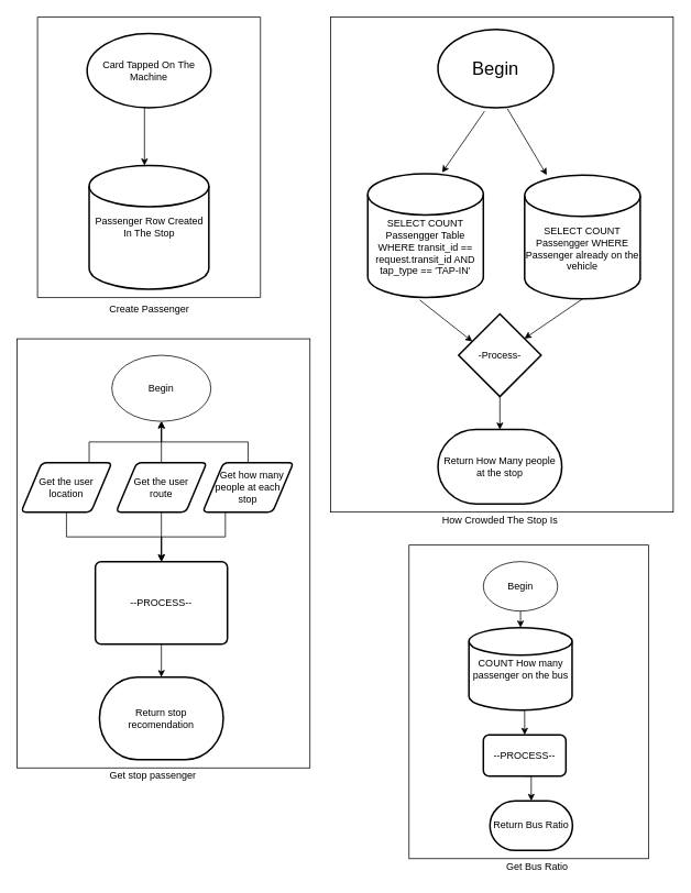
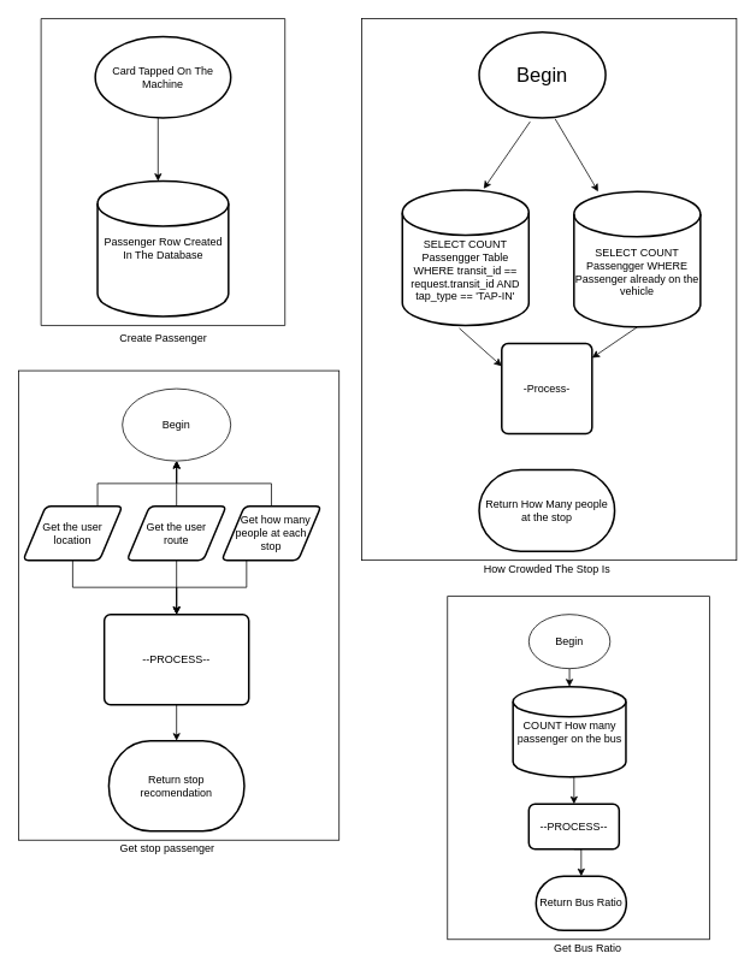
  <mxCell id="0" />
  <mxCell id="1" parent="0" />
  <mxCell id="2" value="" style="rounded=0;whiteSpace=wrap;html=1;" vertex="1" parent="1"><mxGeometry x="495" y="660" width="290" height="380" as="geometry" /></mxCell>
  <mxCell id="3" value="" style="rounded=0;whiteSpace=wrap;html=1;" vertex="1" parent="1"><mxGeometry x="20" y="410" width="355" height="520" as="geometry" /></mxCell>
  <mxCell id="4" value="" style="rounded=0;whiteSpace=wrap;html=1;" vertex="1" parent="1"><mxGeometry x="400" y="20" width="415" height="600" as="geometry" /></mxCell>
  <mxCell id="5" value="Create Passenger" style="verticalLabelPosition=bottom;verticalAlign=top;html=1;shape=mxgraph.basic.rect;fillColor2=none;strokeWidth=1;size=20;indent=5;" vertex="1" parent="1"><mxGeometry x="45" y="20" width="270" height="340" as="geometry" /></mxCell>
  <mxCell id="6" value="Card Tapped On The Machine" style="strokeWidth=2;html=1;shape=mxgraph.flowchart.start_1;whiteSpace=wrap;" vertex="1" parent="1"><mxGeometry x="105" y="40" width="150" height="90" as="geometry" /></mxCell>
  <mxCell id="7" value="" style="endArrow=classic;html=1;" edge="1" parent="1"><mxGeometry width="50" height="50" relative="1" as="geometry"><mxPoint x="174.5" y="130" as="sourcePoint" /><mxPoint x="174.5" y="200" as="targetPoint" /></mxGeometry></mxCell>
- <mxCell id="8" value="Passenger Row Created In The Stop" style="strokeWidth=2;html=1;shape=mxgraph.flowchart.database;whiteSpace=wrap;" vertex="1" parent="1"><mxGeometry x="107.5" y="200" width="145" height="150" as="geometry" /></mxCell>
+ <mxCell id="8" value="Passenger Row Created In The Database" style="strokeWidth=2;html=1;shape=mxgraph.flowchart.database;whiteSpace=wrap;" vertex="1" parent="1"><mxGeometry x="107.5" y="200" width="145" height="150" as="geometry" /></mxCell>
  <mxCell id="9" value="&lt;font style=&quot;font-size: 22px&quot;&gt;Begin&lt;/font&gt;" style="strokeWidth=2;html=1;shape=mxgraph.flowchart.start_1;whiteSpace=wrap;" vertex="1" parent="1"><mxGeometry x="530" y="35" width="140" height="95" as="geometry" /></mxCell>
  <mxCell id="10" value="&lt;br&gt;&lt;br&gt;SELECT COUNT Passengger Table WHERE transit_id == request.transit_id AND tap_type == 'TAP-IN'" style="strokeWidth=2;html=1;shape=mxgraph.flowchart.database;whiteSpace=wrap;" vertex="1" parent="1"><mxGeometry x="445" y="210" width="140" height="150" as="geometry" /></mxCell>
  <mxCell id="11" value="Return How Many people at the stop" style="strokeWidth=2;html=1;shape=mxgraph.flowchart.terminator;whiteSpace=wrap;" vertex="1" parent="1"><mxGeometry x="530" y="520" width="150" height="90" as="geometry" /></mxCell>
  <mxCell id="12" value="How Crowded The Stop Is" style="text;html=1;align=center;verticalAlign=middle;resizable=0;points=[];autosize=1;" vertex="1" parent="1"><mxGeometry x="525" y="620" width="160" height="20" as="geometry" /></mxCell>
  <mxCell id="13" value="&lt;br&gt;&lt;br&gt;SELECT COUNT Passengger WHERE Passenger already on the vehicle" style="strokeWidth=2;html=1;shape=mxgraph.flowchart.database;whiteSpace=wrap;" vertex="1" parent="1"><mxGeometry x="635" y="211.71" width="140" height="150" as="geometry" /></mxCell>
- <mxCell id="14" value="-Process-" style="rhombus;whiteSpace=wrap;html=1;absoluteArcSize=1;arcSize=14;strokeWidth=2;" vertex="1" parent="1"><mxGeometry x="555" y="380" width="100" height="100" as="geometry" /></mxCell>
+ <mxCell id="14" value="-Process-" style="rounded=1;whiteSpace=wrap;html=1;absoluteArcSize=1;arcSize=14;strokeWidth=2;" vertex="1" parent="1"><mxGeometry x="555" y="380" width="100" height="100" as="geometry" /></mxCell>
  <mxCell id="15" value="" style="endArrow=classic;html=1;exitX=0.45;exitY=1.02;exitDx=0;exitDy=0;exitPerimeter=0;entryX=0;entryY=0.25;entryDx=0;entryDy=0;" edge="1" parent="1" source="10" target="14"><mxGeometry width="50" height="50" relative="1" as="geometry"><mxPoint x="395" y="525" as="sourcePoint" /><mxPoint x="530" y="390" as="targetPoint" /></mxGeometry></mxCell>
  <mxCell id="16" value="" style="endArrow=classic;html=1;exitX=0.5;exitY=1;exitDx=0;exitDy=0;exitPerimeter=0;" edge="1" parent="1" source="13" target="14"><mxGeometry width="50" height="50" relative="1" as="geometry"><mxPoint x="475" y="490" as="sourcePoint" /><mxPoint x="655" y="380" as="targetPoint" /></mxGeometry></mxCell>
- <mxCell id="17" value="" style="endArrow=classic;html=1;entryX=0.5;entryY=0;entryDx=0;entryDy=0;entryPerimeter=0;exitX=0.5;exitY=1;exitDx=0;exitDy=0;" edge="1" parent="1" source="14" target="11"><mxGeometry width="50" height="50" relative="1" as="geometry"><mxPoint x="475" y="500" as="sourcePoint" /><mxPoint x="525" y="450" as="targetPoint" /></mxGeometry></mxCell>
  <mxCell id="18" value="" style="endArrow=classic;html=1;entryX=0.643;entryY=-0.01;entryDx=0;entryDy=0;entryPerimeter=0;exitX=0.403;exitY=1.044;exitDx=0;exitDy=0;exitPerimeter=0;" edge="1" parent="1" source="9" target="10"><mxGeometry width="50" height="50" relative="1" as="geometry"><mxPoint x="615" y="130" as="sourcePoint" /><mxPoint x="595" y="250" as="targetPoint" /></mxGeometry></mxCell>
  <mxCell id="19" value="" style="endArrow=classic;html=1;exitX=0.602;exitY=1.014;exitDx=0;exitDy=0;exitPerimeter=0;" edge="1" parent="1" source="9" target="13"><mxGeometry width="50" height="50" relative="1" as="geometry"><mxPoint x="625" y="140" as="sourcePoint" /><mxPoint x="545.02" y="218.5" as="targetPoint" /><Array as="points"><mxPoint x="655" y="200" /></Array></mxGeometry></mxCell>
  <mxCell id="20" value="Begin" style="ellipse;whiteSpace=wrap;html=1;" vertex="1" parent="1"><mxGeometry x="135" y="430" width="120" height="80" as="geometry" /></mxCell>
  <mxCell id="21" style="edgeStyle=orthogonalEdgeStyle;rounded=0;orthogonalLoop=1;jettySize=auto;html=1;exitX=0.75;exitY=0;exitDx=0;exitDy=0;entryX=0.5;entryY=1;entryDx=0;entryDy=0;" edge="1" parent="1" source="23" target="20"><mxGeometry relative="1" as="geometry" /></mxCell>
  <mxCell id="22" style="edgeStyle=orthogonalEdgeStyle;rounded=0;orthogonalLoop=1;jettySize=auto;html=1;exitX=0.5;exitY=1;exitDx=0;exitDy=0;entryX=0.5;entryY=0;entryDx=0;entryDy=0;" edge="1" parent="1" source="23" target="31"><mxGeometry relative="1" as="geometry" /></mxCell>
  <mxCell id="23" value="Get the user location" style="shape=parallelogram;html=1;strokeWidth=2;perimeter=parallelogramPerimeter;whiteSpace=wrap;rounded=1;arcSize=12;size=0.23;" vertex="1" parent="1"><mxGeometry x="25" y="560" width="110" height="60" as="geometry" /></mxCell>
  <mxCell id="24" style="edgeStyle=orthogonalEdgeStyle;rounded=0;orthogonalLoop=1;jettySize=auto;html=1;exitX=0.5;exitY=0;exitDx=0;exitDy=0;" edge="1" parent="1" source="26"><mxGeometry relative="1" as="geometry"><mxPoint x="195" y="510" as="targetPoint" /></mxGeometry></mxCell>
  <mxCell id="25" style="edgeStyle=orthogonalEdgeStyle;rounded=0;orthogonalLoop=1;jettySize=auto;html=1;exitX=0.5;exitY=1;exitDx=0;exitDy=0;entryX=0.5;entryY=0;entryDx=0;entryDy=0;" edge="1" parent="1" source="26" target="31"><mxGeometry relative="1" as="geometry" /></mxCell>
  <mxCell id="26" value="Get the user&lt;br&gt;route" style="shape=parallelogram;html=1;strokeWidth=2;perimeter=parallelogramPerimeter;whiteSpace=wrap;rounded=1;arcSize=12;size=0.23;" vertex="1" parent="1"><mxGeometry x="140" y="560" width="110" height="60" as="geometry" /></mxCell>
  <mxCell id="27" style="edgeStyle=orthogonalEdgeStyle;rounded=0;orthogonalLoop=1;jettySize=auto;html=1;exitX=0.5;exitY=0;exitDx=0;exitDy=0;entryX=0.5;entryY=1;entryDx=0;entryDy=0;" edge="1" parent="1" source="29" target="20"><mxGeometry relative="1" as="geometry" /></mxCell>
  <mxCell id="28" style="edgeStyle=orthogonalEdgeStyle;rounded=0;orthogonalLoop=1;jettySize=auto;html=1;exitX=0.25;exitY=1;exitDx=0;exitDy=0;entryX=0.5;entryY=0;entryDx=0;entryDy=0;" edge="1" parent="1" source="29" target="31"><mxGeometry relative="1" as="geometry" /></mxCell>
  <mxCell id="29" value="&amp;nbsp; &amp;nbsp;Get how many people at each&lt;br&gt;stop" style="shape=parallelogram;html=1;strokeWidth=2;perimeter=parallelogramPerimeter;whiteSpace=wrap;rounded=1;arcSize=12;size=0.23;" vertex="1" parent="1"><mxGeometry x="245" y="560" width="110" height="60" as="geometry" /></mxCell>
  <mxCell id="30" style="edgeStyle=orthogonalEdgeStyle;rounded=0;orthogonalLoop=1;jettySize=auto;html=1;" edge="1" parent="1" source="31" target="32"><mxGeometry relative="1" as="geometry" /></mxCell>
  <mxCell id="31" value="--PROCESS--" style="rounded=1;whiteSpace=wrap;html=1;absoluteArcSize=1;arcSize=14;strokeWidth=2;" vertex="1" parent="1"><mxGeometry x="115" y="680" width="160" height="100" as="geometry" /></mxCell>
  <mxCell id="32" value="Return stop&lt;br&gt;recomendation" style="strokeWidth=2;html=1;shape=mxgraph.flowchart.terminator;whiteSpace=wrap;" vertex="1" parent="1"><mxGeometry x="120" y="820" width="150" height="100" as="geometry" /></mxCell>
  <mxCell id="33" value="Get stop passenger" style="text;html=1;strokeColor=none;fillColor=none;align=center;verticalAlign=middle;whiteSpace=wrap;rounded=0;" vertex="1" parent="1"><mxGeometry x="115" y="930" width="140" height="20" as="geometry" /></mxCell>
  <mxCell id="34" style="edgeStyle=orthogonalEdgeStyle;rounded=0;orthogonalLoop=1;jettySize=auto;html=1;exitX=0.5;exitY=1;exitDx=0;exitDy=0;entryX=0.5;entryY=0;entryDx=0;entryDy=0;entryPerimeter=0;" edge="1" parent="1" source="35" target="37"><mxGeometry relative="1" as="geometry" /></mxCell>
  <mxCell id="35" value="Begin" style="ellipse;whiteSpace=wrap;html=1;" vertex="1" parent="1"><mxGeometry x="585" y="680" width="90" height="60" as="geometry" /></mxCell>
  <mxCell id="36" style="edgeStyle=orthogonalEdgeStyle;rounded=0;orthogonalLoop=1;jettySize=auto;html=1;exitX=0.5;exitY=1;exitDx=0;exitDy=0;exitPerimeter=0;entryX=0.5;entryY=0;entryDx=0;entryDy=0;" edge="1" parent="1" source="37" target="39"><mxGeometry relative="1" as="geometry" /></mxCell>
  <mxCell id="37" value="COUNT How many passenger on the bus" style="strokeWidth=2;html=1;shape=mxgraph.flowchart.database;whiteSpace=wrap;" vertex="1" parent="1"><mxGeometry x="567.5" y="760" width="125" height="100" as="geometry" /></mxCell>
  <mxCell id="38" style="edgeStyle=orthogonalEdgeStyle;rounded=0;orthogonalLoop=1;jettySize=auto;html=1;exitX=0.5;exitY=1;exitDx=0;exitDy=0;entryX=0.5;entryY=0;entryDx=0;entryDy=0;entryPerimeter=0;" edge="1" parent="1" source="39" target="40"><mxGeometry relative="1" as="geometry" /></mxCell>
  <mxCell id="39" value="--PROCESS--" style="rounded=1;whiteSpace=wrap;html=1;absoluteArcSize=1;arcSize=14;strokeWidth=2;" vertex="1" parent="1"><mxGeometry x="585" y="890" width="100" height="50" as="geometry" /></mxCell>
  <mxCell id="40" value="Return Bus Ratio" style="strokeWidth=2;html=1;shape=mxgraph.flowchart.terminator;whiteSpace=wrap;" vertex="1" parent="1"><mxGeometry x="593" y="970" width="100" height="60" as="geometry" /></mxCell>
  <mxCell id="41" value="Get Bus Ratio" style="text;html=1;strokeColor=none;fillColor=none;align=center;verticalAlign=middle;whiteSpace=wrap;rounded=0;" vertex="1" parent="1"><mxGeometry x="608" y="1040" width="85" height="20" as="geometry" /></mxCell>
